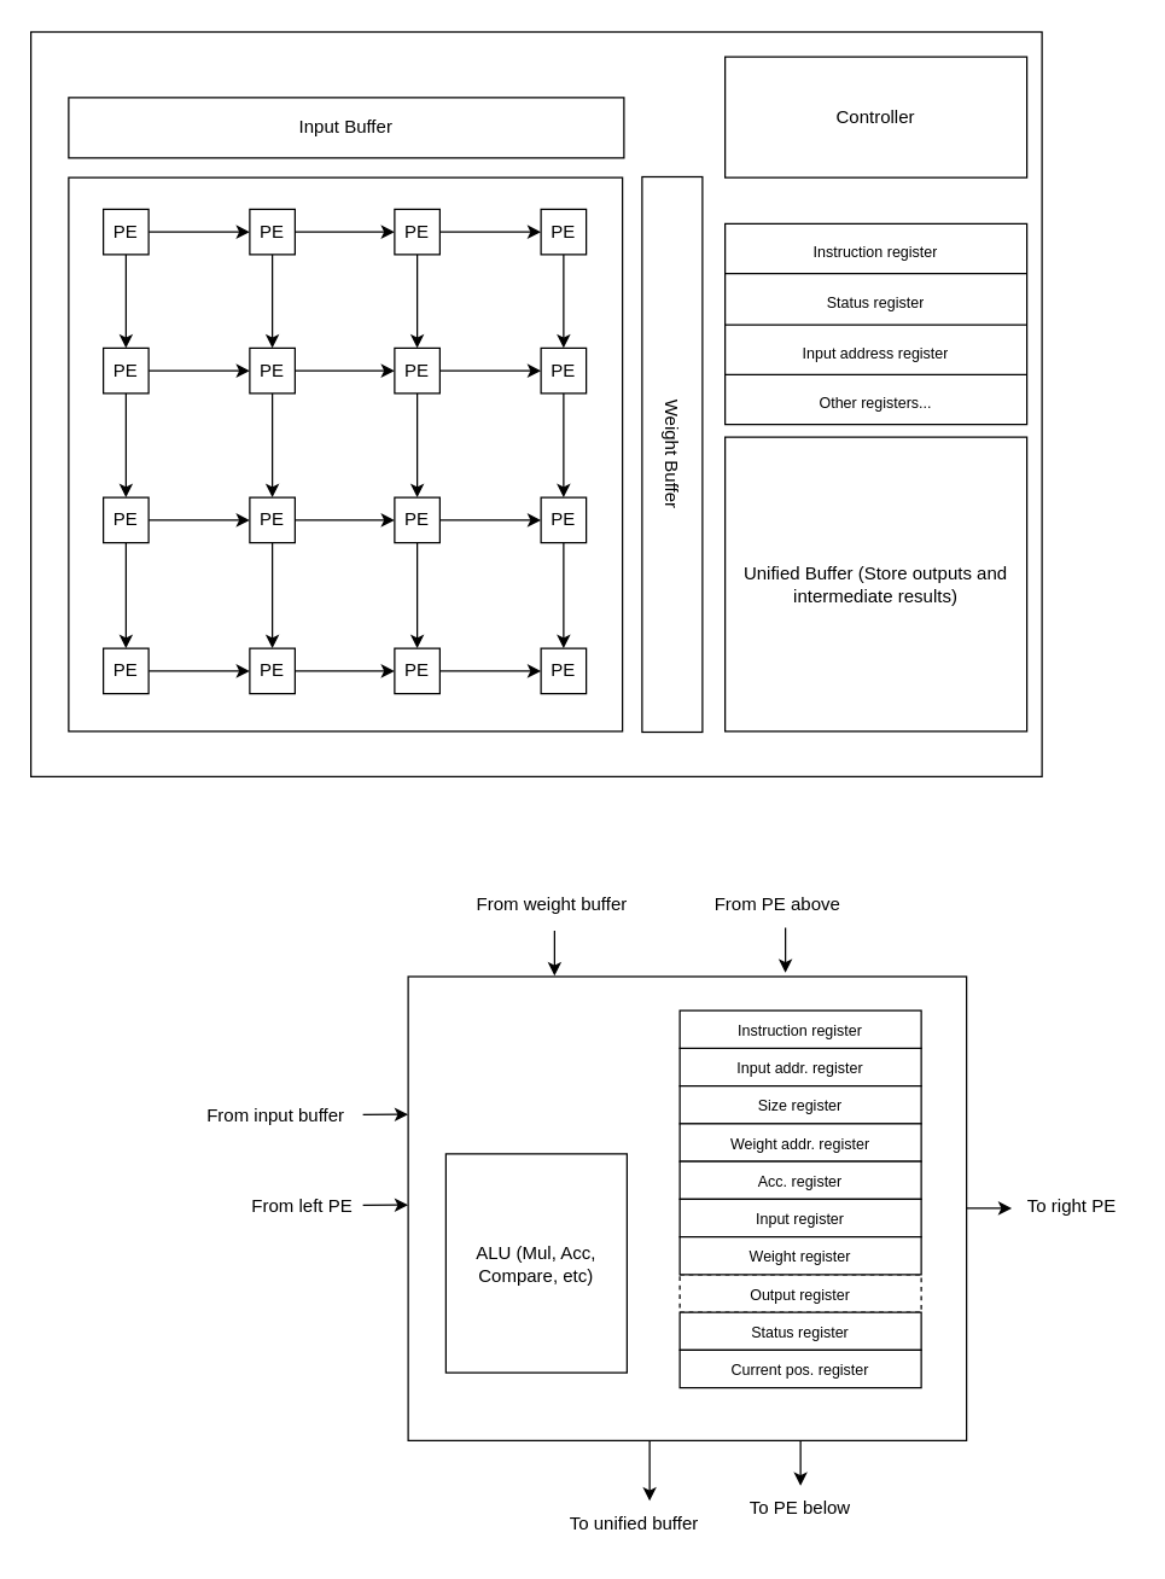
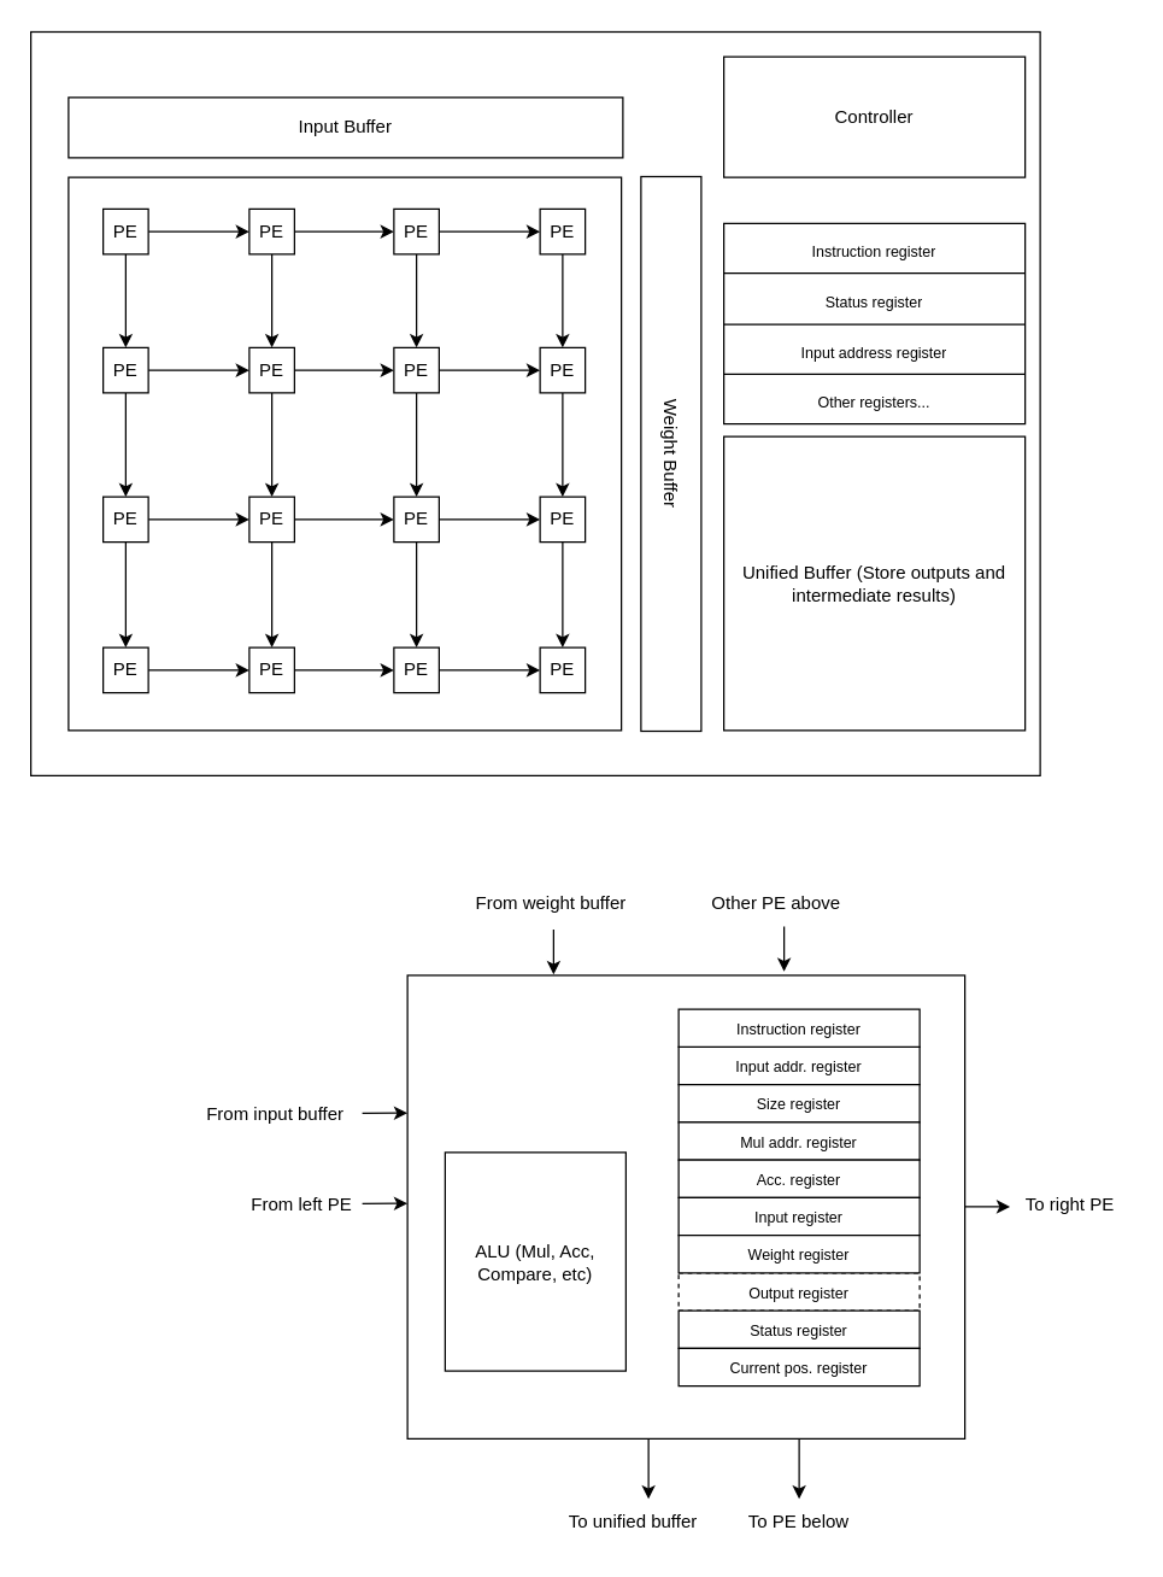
  <mxCell id="0" />
  <mxCell id="1" parent="0" />
  <mxCell id="2" value="" style="rounded=0;whiteSpace=wrap;html=1;" vertex="1" parent="1"><mxGeometry x="20" y="20.5" width="670" height="493.5" as="geometry" /></mxCell>
  <mxCell id="3" value="" style="whiteSpace=wrap;html=1;aspect=fixed;shadow=0;" vertex="1" parent="1"><mxGeometry x="45" y="117" width="367" height="367" as="geometry" /></mxCell>
  <mxCell id="4" value="PE" style="whiteSpace=wrap;html=1;aspect=fixed;" vertex="1" parent="1"><mxGeometry x="358" y="429" width="30" height="30" as="geometry" /></mxCell>
  <mxCell id="5" style="edgeStyle=orthogonalEdgeStyle;rounded=0;orthogonalLoop=1;jettySize=auto;html=1;entryX=0;entryY=0.5;entryDx=0;entryDy=0;" edge="1" parent="1" source="6" target="4"><mxGeometry relative="1" as="geometry" /></mxCell>
  <mxCell id="6" value="PE" style="whiteSpace=wrap;html=1;aspect=fixed;" vertex="1" parent="1"><mxGeometry x="261" y="429" width="30" height="30" as="geometry" /></mxCell>
  <mxCell id="7" style="edgeStyle=orthogonalEdgeStyle;rounded=0;orthogonalLoop=1;jettySize=auto;html=1;entryX=0;entryY=0.5;entryDx=0;entryDy=0;" edge="1" parent="1" source="8" target="6"><mxGeometry relative="1" as="geometry" /></mxCell>
  <mxCell id="8" value="PE" style="whiteSpace=wrap;html=1;aspect=fixed;" vertex="1" parent="1"><mxGeometry x="165" y="429" width="30" height="30" as="geometry" /></mxCell>
  <mxCell id="9" style="edgeStyle=orthogonalEdgeStyle;rounded=0;orthogonalLoop=1;jettySize=auto;html=1;entryX=0;entryY=0.5;entryDx=0;entryDy=0;" edge="1" parent="1" source="10" target="8"><mxGeometry relative="1" as="geometry" /></mxCell>
  <mxCell id="10" value="PE" style="whiteSpace=wrap;html=1;aspect=fixed;" vertex="1" parent="1"><mxGeometry x="68" y="429" width="30" height="30" as="geometry" /></mxCell>
  <mxCell id="11" style="edgeStyle=orthogonalEdgeStyle;rounded=0;orthogonalLoop=1;jettySize=auto;html=1;" edge="1" parent="1" source="13" target="16"><mxGeometry relative="1" as="geometry" /></mxCell>
  <mxCell id="12" style="edgeStyle=orthogonalEdgeStyle;rounded=0;orthogonalLoop=1;jettySize=auto;html=1;entryX=0.5;entryY=0;entryDx=0;entryDy=0;" edge="1" parent="1" source="13" target="10"><mxGeometry relative="1" as="geometry" /></mxCell>
  <mxCell id="13" value="PE" style="whiteSpace=wrap;html=1;aspect=fixed;" vertex="1" parent="1"><mxGeometry x="68" y="329" width="30" height="30" as="geometry" /></mxCell>
  <mxCell id="14" style="edgeStyle=orthogonalEdgeStyle;rounded=0;orthogonalLoop=1;jettySize=auto;html=1;entryX=0;entryY=0.5;entryDx=0;entryDy=0;" edge="1" parent="1" source="16" target="19"><mxGeometry relative="1" as="geometry" /></mxCell>
  <mxCell id="15" style="edgeStyle=orthogonalEdgeStyle;rounded=0;orthogonalLoop=1;jettySize=auto;html=1;entryX=0.5;entryY=0;entryDx=0;entryDy=0;" edge="1" parent="1" source="16" target="8"><mxGeometry relative="1" as="geometry"><mxPoint x="180" y="425" as="targetPoint" /></mxGeometry></mxCell>
  <mxCell id="16" value="PE" style="whiteSpace=wrap;html=1;aspect=fixed;" vertex="1" parent="1"><mxGeometry x="165" y="329" width="30" height="30" as="geometry" /></mxCell>
  <mxCell id="17" style="edgeStyle=orthogonalEdgeStyle;rounded=0;orthogonalLoop=1;jettySize=auto;html=1;entryX=0;entryY=0.5;entryDx=0;entryDy=0;" edge="1" parent="1" source="19" target="21"><mxGeometry relative="1" as="geometry" /></mxCell>
  <mxCell id="18" style="edgeStyle=orthogonalEdgeStyle;rounded=0;orthogonalLoop=1;jettySize=auto;html=1;entryX=0.5;entryY=0;entryDx=0;entryDy=0;" edge="1" parent="1" source="19" target="6"><mxGeometry relative="1" as="geometry" /></mxCell>
  <mxCell id="19" value="PE" style="whiteSpace=wrap;html=1;aspect=fixed;" vertex="1" parent="1"><mxGeometry x="261" y="329" width="30" height="30" as="geometry" /></mxCell>
  <mxCell id="20" style="edgeStyle=orthogonalEdgeStyle;rounded=0;orthogonalLoop=1;jettySize=auto;html=1;entryX=0.5;entryY=0;entryDx=0;entryDy=0;" edge="1" parent="1" source="21" target="4"><mxGeometry relative="1" as="geometry" /></mxCell>
  <mxCell id="21" value="PE" style="whiteSpace=wrap;html=1;aspect=fixed;" vertex="1" parent="1"><mxGeometry x="358" y="329" width="30" height="30" as="geometry" /></mxCell>
  <mxCell id="22" style="edgeStyle=orthogonalEdgeStyle;rounded=0;orthogonalLoop=1;jettySize=auto;html=1;" edge="1" parent="1" source="23" target="21"><mxGeometry relative="1" as="geometry" /></mxCell>
  <mxCell id="23" value="PE" style="whiteSpace=wrap;html=1;aspect=fixed;" vertex="1" parent="1"><mxGeometry x="358" y="230" width="30" height="30" as="geometry" /></mxCell>
  <mxCell id="24" style="edgeStyle=orthogonalEdgeStyle;rounded=0;orthogonalLoop=1;jettySize=auto;html=1;entryX=0;entryY=0.5;entryDx=0;entryDy=0;" edge="1" parent="1" source="26" target="23"><mxGeometry relative="1" as="geometry" /></mxCell>
  <mxCell id="25" style="edgeStyle=orthogonalEdgeStyle;rounded=0;orthogonalLoop=1;jettySize=auto;html=1;" edge="1" parent="1" source="26" target="19"><mxGeometry relative="1" as="geometry" /></mxCell>
  <mxCell id="26" value="PE" style="whiteSpace=wrap;html=1;aspect=fixed;" vertex="1" parent="1"><mxGeometry x="261" y="230" width="30" height="30" as="geometry" /></mxCell>
  <mxCell id="27" style="edgeStyle=orthogonalEdgeStyle;rounded=0;orthogonalLoop=1;jettySize=auto;html=1;entryX=0;entryY=0.5;entryDx=0;entryDy=0;" edge="1" parent="1" source="29" target="26"><mxGeometry relative="1" as="geometry" /></mxCell>
  <mxCell id="28" style="edgeStyle=orthogonalEdgeStyle;rounded=0;orthogonalLoop=1;jettySize=auto;html=1;entryX=0.5;entryY=0;entryDx=0;entryDy=0;" edge="1" parent="1" source="29" target="16"><mxGeometry relative="1" as="geometry" /></mxCell>
  <mxCell id="29" value="PE" style="whiteSpace=wrap;html=1;aspect=fixed;" vertex="1" parent="1"><mxGeometry x="165" y="230" width="30" height="30" as="geometry" /></mxCell>
  <mxCell id="30" style="edgeStyle=orthogonalEdgeStyle;rounded=0;orthogonalLoop=1;jettySize=auto;html=1;entryX=0;entryY=0.5;entryDx=0;entryDy=0;" edge="1" parent="1" source="32" target="29"><mxGeometry relative="1" as="geometry" /></mxCell>
  <mxCell id="31" style="edgeStyle=orthogonalEdgeStyle;rounded=0;orthogonalLoop=1;jettySize=auto;html=1;entryX=0.5;entryY=0;entryDx=0;entryDy=0;" edge="1" parent="1" source="32" target="13"><mxGeometry relative="1" as="geometry" /></mxCell>
  <mxCell id="32" value="PE" style="whiteSpace=wrap;html=1;aspect=fixed;" vertex="1" parent="1"><mxGeometry x="68" y="230" width="30" height="30" as="geometry" /></mxCell>
  <mxCell id="33" style="edgeStyle=orthogonalEdgeStyle;rounded=0;orthogonalLoop=1;jettySize=auto;html=1;entryX=0;entryY=0.5;entryDx=0;entryDy=0;" edge="1" parent="1" source="35" target="38"><mxGeometry relative="1" as="geometry" /></mxCell>
  <mxCell id="34" style="edgeStyle=orthogonalEdgeStyle;rounded=0;orthogonalLoop=1;jettySize=auto;html=1;entryX=0.5;entryY=0;entryDx=0;entryDy=0;" edge="1" parent="1" source="35" target="32"><mxGeometry relative="1" as="geometry" /></mxCell>
  <mxCell id="35" value="PE" style="whiteSpace=wrap;html=1;aspect=fixed;" vertex="1" parent="1"><mxGeometry x="68" y="138" width="30" height="30" as="geometry" /></mxCell>
  <mxCell id="36" style="edgeStyle=orthogonalEdgeStyle;rounded=0;orthogonalLoop=1;jettySize=auto;html=1;entryX=0;entryY=0.5;entryDx=0;entryDy=0;" edge="1" parent="1" source="38" target="41"><mxGeometry relative="1" as="geometry" /></mxCell>
  <mxCell id="37" style="edgeStyle=orthogonalEdgeStyle;rounded=0;orthogonalLoop=1;jettySize=auto;html=1;entryX=0.5;entryY=0;entryDx=0;entryDy=0;" edge="1" parent="1" source="38" target="29"><mxGeometry relative="1" as="geometry" /></mxCell>
  <mxCell id="38" value="PE" style="whiteSpace=wrap;html=1;aspect=fixed;" vertex="1" parent="1"><mxGeometry x="165" y="138" width="30" height="30" as="geometry" /></mxCell>
  <mxCell id="39" style="edgeStyle=orthogonalEdgeStyle;rounded=0;orthogonalLoop=1;jettySize=auto;html=1;entryX=0;entryY=0.5;entryDx=0;entryDy=0;" edge="1" parent="1" source="41" target="43"><mxGeometry relative="1" as="geometry" /></mxCell>
  <mxCell id="40" style="edgeStyle=orthogonalEdgeStyle;rounded=0;orthogonalLoop=1;jettySize=auto;html=1;entryX=0.5;entryY=0;entryDx=0;entryDy=0;" edge="1" parent="1" source="41" target="26"><mxGeometry relative="1" as="geometry" /></mxCell>
  <mxCell id="41" value="PE" style="whiteSpace=wrap;html=1;aspect=fixed;" vertex="1" parent="1"><mxGeometry x="261" y="138" width="30" height="30" as="geometry" /></mxCell>
  <mxCell id="42" style="edgeStyle=orthogonalEdgeStyle;rounded=0;orthogonalLoop=1;jettySize=auto;html=1;" edge="1" parent="1" source="43" target="23"><mxGeometry relative="1" as="geometry" /></mxCell>
  <mxCell id="43" value="PE" style="whiteSpace=wrap;html=1;aspect=fixed;" vertex="1" parent="1"><mxGeometry x="358" y="138" width="30" height="30" as="geometry" /></mxCell>
  <mxCell id="44" value="Input Buffer" style="rounded=0;whiteSpace=wrap;html=1;" vertex="1" parent="1"><mxGeometry x="45" y="64" width="368" height="40" as="geometry" /></mxCell>
  <mxCell id="45" value="Unified Buffer (Store outputs and intermediate results)" style="rounded=0;whiteSpace=wrap;html=1;" vertex="1" parent="1"><mxGeometry x="480" y="289" width="200" height="195" as="geometry" /></mxCell>
  <mxCell id="46" value="Weight Buffer" style="rounded=0;whiteSpace=wrap;html=1;rotation=90;" vertex="1" parent="1"><mxGeometry x="261" y="280.5" width="368" height="40" as="geometry" /></mxCell>
  <mxCell id="47" value="Controller" style="rounded=0;whiteSpace=wrap;html=1;" vertex="1" parent="1"><mxGeometry x="480" y="37" width="200" height="80" as="geometry" /></mxCell>
  <mxCell id="48" value="" style="shape=table;startSize=0;container=1;collapsible=0;childLayout=tableLayout;fontSize=16;" vertex="1" parent="1"><mxGeometry x="480" y="147.5" width="200" height="133" as="geometry" /></mxCell>
  <mxCell id="49" value="" style="shape=tableRow;horizontal=0;startSize=0;swimlaneHead=0;swimlaneBody=0;strokeColor=inherit;top=0;left=0;bottom=0;right=0;collapsible=0;dropTarget=0;fillColor=none;points=[[0,0.5],[1,0.5]];portConstraint=eastwest;fontSize=16;" vertex="1" parent="48"><mxGeometry width="200" height="33" as="geometry" /></mxCell>
  <mxCell id="50" value="&lt;font style=&quot;font-size: 10px;&quot;&gt;Instruction register&lt;/font&gt;" style="shape=partialRectangle;html=1;whiteSpace=wrap;connectable=0;strokeColor=inherit;overflow=hidden;fillColor=none;top=0;left=0;bottom=0;right=0;pointerEvents=1;fontSize=16;" vertex="1" parent="49"><mxGeometry width="200" height="33" as="geometry"><mxRectangle width="200" height="33" as="alternateBounds" /></mxGeometry></mxCell>
  <mxCell id="51" value="" style="shape=tableRow;horizontal=0;startSize=0;swimlaneHead=0;swimlaneBody=0;strokeColor=inherit;top=0;left=0;bottom=0;right=0;collapsible=0;dropTarget=0;fillColor=none;points=[[0,0.5],[1,0.5]];portConstraint=eastwest;fontSize=16;" vertex="1" parent="48"><mxGeometry y="33" width="200" height="34" as="geometry" /></mxCell>
  <mxCell id="52" value="&lt;font style=&quot;font-size: 10px;&quot;&gt;&lt;font style=&quot;font-size: 10px;&quot;&gt;Status&amp;nbsp;&lt;/font&gt;register&lt;/font&gt;" style="shape=partialRectangle;html=1;whiteSpace=wrap;connectable=0;strokeColor=inherit;overflow=hidden;fillColor=none;top=0;left=0;bottom=0;right=0;pointerEvents=1;fontSize=16;" vertex="1" parent="51"><mxGeometry width="200" height="34" as="geometry"><mxRectangle width="200" height="34" as="alternateBounds" /></mxGeometry></mxCell>
  <mxCell id="53" style="shape=tableRow;horizontal=0;startSize=0;swimlaneHead=0;swimlaneBody=0;strokeColor=inherit;top=0;left=0;bottom=0;right=0;collapsible=0;dropTarget=0;fillColor=none;points=[[0,0.5],[1,0.5]];portConstraint=eastwest;fontSize=16;" vertex="1" parent="48"><mxGeometry y="67" width="200" height="33" as="geometry" /></mxCell>
  <mxCell id="54" value="&lt;span style=&quot;font-size: 10px;&quot;&gt;Input address register&lt;/span&gt;" style="shape=partialRectangle;html=1;whiteSpace=wrap;connectable=0;strokeColor=inherit;overflow=hidden;fillColor=none;top=0;left=0;bottom=0;right=0;pointerEvents=1;fontSize=16;" vertex="1" parent="53"><mxGeometry width="200" height="33" as="geometry"><mxRectangle width="200" height="33" as="alternateBounds" /></mxGeometry></mxCell>
  <mxCell id="55" style="shape=tableRow;horizontal=0;startSize=0;swimlaneHead=0;swimlaneBody=0;strokeColor=inherit;top=0;left=0;bottom=0;right=0;collapsible=0;dropTarget=0;fillColor=none;points=[[0,0.5],[1,0.5]];portConstraint=eastwest;fontSize=16;" vertex="1" parent="48"><mxGeometry y="100" width="200" height="33" as="geometry" /></mxCell>
  <mxCell id="56" value="&lt;font style=&quot;font-size: 10px;&quot;&gt;Other registers...&lt;/font&gt;" style="shape=partialRectangle;html=1;whiteSpace=wrap;connectable=0;strokeColor=inherit;overflow=hidden;fillColor=none;top=0;left=0;bottom=0;right=0;pointerEvents=1;fontSize=16;" vertex="1" parent="55"><mxGeometry width="200" height="33" as="geometry"><mxRectangle width="200" height="33" as="alternateBounds" /></mxGeometry></mxCell>
  <mxCell id="57" style="edgeStyle=orthogonalEdgeStyle;rounded=0;orthogonalLoop=1;jettySize=auto;html=1;" edge="1" parent="1"><mxGeometry relative="1" as="geometry"><mxPoint x="670" y="800" as="targetPoint" /><mxPoint x="640" y="800" as="sourcePoint" /><Array as="points"><mxPoint x="660" y="800" /></Array></mxGeometry></mxCell>
  <mxCell id="58" style="edgeStyle=orthogonalEdgeStyle;rounded=0;orthogonalLoop=1;jettySize=auto;html=1;" edge="1" parent="1" source="60"><mxGeometry relative="1" as="geometry"><mxPoint x="430" y="994" as="targetPoint" /><Array as="points"><mxPoint x="430" y="994" /></Array></mxGeometry></mxCell>
  <mxCell id="59" style="edgeStyle=orthogonalEdgeStyle;rounded=0;orthogonalLoop=1;jettySize=auto;html=1;" edge="1" parent="1" source="60" target="81"><mxGeometry relative="1" as="geometry"><Array as="points"><mxPoint x="530" y="964" /><mxPoint x="530" y="964" /></Array></mxGeometry></mxCell>
  <mxCell id="60" value="" style="rounded=0;whiteSpace=wrap;html=1;" vertex="1" parent="1"><mxGeometry x="270" y="646.5" width="370" height="307.5" as="geometry" /></mxCell>
  <mxCell id="61" value="ALU (Mul, Acc, Compare, etc)" style="rounded=0;whiteSpace=wrap;html=1;" vertex="1" parent="1"><mxGeometry x="295" y="764" width="120" height="145" as="geometry" /></mxCell>
  <mxCell id="62" value="Input addr. register" style="rounded=0;whiteSpace=wrap;html=1;fontSize=10;" vertex="1" parent="1"><mxGeometry x="450" y="694" width="160" height="25" as="geometry" /></mxCell>
  <mxCell id="63" value="Size register" style="rounded=0;whiteSpace=wrap;html=1;fontSize=10;" vertex="1" parent="1"><mxGeometry x="450" y="719" width="160" height="25" as="geometry" /></mxCell>
- <mxCell id="64" value="Weight addr. register" style="rounded=0;whiteSpace=wrap;html=1;fontSize=10;" vertex="1" parent="1"><mxGeometry x="450" y="744" width="160" height="25" as="geometry" /></mxCell>
+ <mxCell id="64" value="Mul addr. register" style="rounded=0;whiteSpace=wrap;html=1;fontSize=10;" vertex="1" parent="1"><mxGeometry x="450" y="744" width="160" height="25" as="geometry" /></mxCell>
  <mxCell id="65" value="Instruction register" style="rounded=0;whiteSpace=wrap;html=1;fontSize=10;" vertex="1" parent="1"><mxGeometry x="450" y="669" width="160" height="25" as="geometry" /></mxCell>
  <mxCell id="66" value="Acc. register" style="rounded=0;whiteSpace=wrap;html=1;fontSize=10;" vertex="1" parent="1"><mxGeometry x="450" y="769" width="160" height="25" as="geometry" /></mxCell>
  <mxCell id="67" value="Output register" style="rounded=0;whiteSpace=wrap;html=1;fontSize=10;dashed=1;" vertex="1" parent="1"><mxGeometry x="450" y="844" width="160" height="25" as="geometry" /></mxCell>
  <mxCell id="68" value="Input register" style="rounded=0;whiteSpace=wrap;html=1;fontSize=10;" vertex="1" parent="1"><mxGeometry x="450" y="794" width="160" height="25" as="geometry" /></mxCell>
  <mxCell id="69" value="Weight register" style="rounded=0;whiteSpace=wrap;html=1;fontSize=10;" vertex="1" parent="1"><mxGeometry x="450" y="819" width="160" height="25" as="geometry" /></mxCell>
  <mxCell id="70" value="Status register" style="rounded=0;whiteSpace=wrap;html=1;fontSize=10;" vertex="1" parent="1"><mxGeometry x="450" y="869" width="160" height="25" as="geometry" /></mxCell>
  <mxCell id="71" value="Current pos. register" style="rounded=0;whiteSpace=wrap;html=1;fontSize=10;" vertex="1" parent="1"><mxGeometry x="450" y="894" width="160" height="25" as="geometry" /></mxCell>
  <mxCell id="72" value="" style="endArrow=classic;html=1;rounded=0;entryX=0;entryY=0.523;entryDx=0;entryDy=0;entryPerimeter=0;" edge="1" parent="1"><mxGeometry width="50" height="50" relative="1" as="geometry"><mxPoint x="240" y="798" as="sourcePoint" /><mxPoint x="270" y="797.86" as="targetPoint" /></mxGeometry></mxCell>
  <mxCell id="73" value="" style="endArrow=classic;html=1;rounded=0;" edge="1" parent="1"><mxGeometry width="50" height="50" relative="1" as="geometry"><mxPoint x="367" y="616" as="sourcePoint" /><mxPoint x="367" y="646" as="targetPoint" /><Array as="points"><mxPoint x="367" y="616" /></Array></mxGeometry></mxCell>
  <mxCell id="74" value="" style="endArrow=classic;html=1;rounded=0;" edge="1" parent="1"><mxGeometry width="50" height="50" relative="1" as="geometry"><mxPoint x="520" y="624" as="sourcePoint" /><mxPoint x="520" y="644" as="targetPoint" /><Array as="points"><mxPoint x="520" y="614" /><mxPoint x="520" y="624" /></Array></mxGeometry></mxCell>
  <mxCell id="75" value="From weight buffer" style="text;html=1;strokeColor=none;fillColor=none;align=center;verticalAlign=middle;whiteSpace=wrap;rounded=0;" vertex="1" parent="1"><mxGeometry x="309" y="584" width="113" height="30" as="geometry" /></mxCell>
- <mxCell id="76" value="From PE above" style="text;html=1;strokeColor=none;fillColor=none;align=center;verticalAlign=middle;whiteSpace=wrap;rounded=0;" vertex="1" parent="1"><mxGeometry x="460" y="584" width="110" height="30" as="geometry" /></mxCell>
+ <mxCell id="76" value="Other PE above" style="text;html=1;strokeColor=none;fillColor=none;align=center;verticalAlign=middle;whiteSpace=wrap;rounded=0;" vertex="1" parent="1"><mxGeometry x="460" y="584" width="110" height="30" as="geometry" /></mxCell>
  <mxCell id="77" value="From left PE" style="text;html=1;strokeColor=none;fillColor=none;align=center;verticalAlign=middle;whiteSpace=wrap;rounded=0;" vertex="1" parent="1"><mxGeometry x="160" y="784" width="80" height="30" as="geometry" /></mxCell>
  <mxCell id="78" value="To right PE" style="text;html=1;strokeColor=none;fillColor=none;align=center;verticalAlign=middle;whiteSpace=wrap;rounded=0;" vertex="1" parent="1"><mxGeometry x="670" y="784" width="80" height="30" as="geometry" /></mxCell>
  <mxCell id="79" value="" style="endArrow=classic;html=1;rounded=0;entryX=0;entryY=0.523;entryDx=0;entryDy=0;entryPerimeter=0;" edge="1" parent="1"><mxGeometry width="50" height="50" relative="1" as="geometry"><mxPoint x="240" y="738" as="sourcePoint" /><mxPoint x="270" y="737.86" as="targetPoint" /></mxGeometry></mxCell>
  <mxCell id="80" value="From input buffer" style="text;html=1;strokeColor=none;fillColor=none;align=center;verticalAlign=middle;whiteSpace=wrap;rounded=0;" vertex="1" parent="1"><mxGeometry x="125" y="724" width="115" height="30" as="geometry" /></mxCell>
- <mxCell id="81" value="To PE below" style="text;html=1;strokeColor=none;fillColor=none;align=center;verticalAlign=middle;whiteSpace=wrap;rounded=0;" vertex="1" parent="1"><mxGeometry x="490" y="984" width="80" height="30" as="geometry" /></mxCell>
+ <mxCell id="81" value="To PE below" style="text;html=1;strokeColor=none;fillColor=none;align=center;verticalAlign=middle;whiteSpace=wrap;rounded=0;" vertex="1" parent="1"><mxGeometry x="490" y="994" width="80" height="30" as="geometry" /></mxCell>
  <mxCell id="82" value="To unified buffer" style="text;html=1;strokeColor=none;fillColor=none;align=center;verticalAlign=middle;whiteSpace=wrap;rounded=0;" vertex="1" parent="1"><mxGeometry x="370" y="994" width="100" height="30" as="geometry" /></mxCell>
